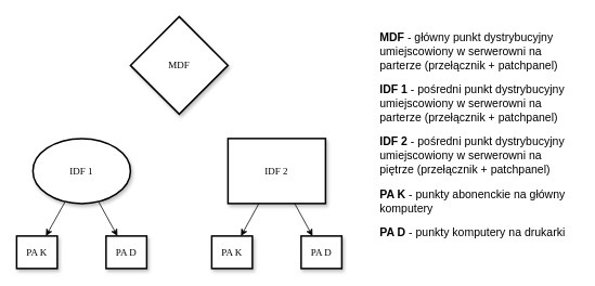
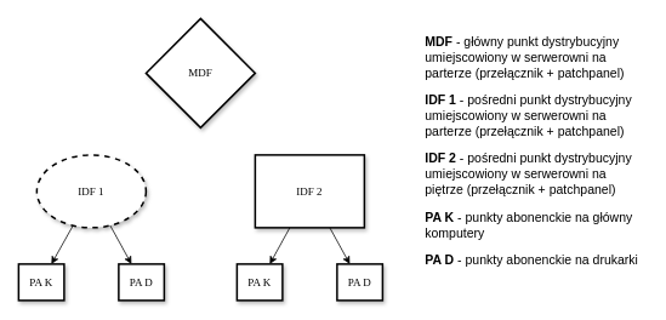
  <mxCell id="0" />
  <mxCell id="1" parent="0" />
  <mxCell id="2" style="rounded=0;orthogonalLoop=1;jettySize=auto;html=1;" edge="1" parent="1" source="4" target="12"><mxGeometry relative="1" as="geometry" /></mxCell>
  <mxCell id="3" style="rounded=0;orthogonalLoop=1;jettySize=auto;html=1;" edge="1" parent="1" source="4" target="11"><mxGeometry relative="1" as="geometry" /></mxCell>
  <mxCell id="4" value="IDF 2" style="whiteSpace=wrap;html=1;shadow=1;comic=0;labelBackgroundColor=none;strokeWidth=2;fontFamily=Verdana;fontSize=12;align=center;rounded=0;" vertex="1" parent="1"><mxGeometry x="280" y="170" width="120" height="80" as="geometry" /></mxCell>
  <mxCell id="5" value="MDF" style="rhombus;whiteSpace=wrap;html=1;shadow=1;comic=0;labelBackgroundColor=none;strokeWidth=2;fontFamily=Verdana;fontSize=12;align=center;" vertex="1" parent="1"><mxGeometry x="160" y="20" width="120" height="120" as="geometry" /></mxCell>
  <mxCell id="6" style="rounded=0;orthogonalLoop=1;jettySize=auto;html=1;" edge="1" parent="1" source="8" target="9"><mxGeometry relative="1" as="geometry" /></mxCell>
  <mxCell id="7" style="rounded=0;orthogonalLoop=1;jettySize=auto;html=1;" edge="1" parent="1" source="8" target="10"><mxGeometry relative="1" as="geometry" /></mxCell>
- <mxCell id="8" value="IDF 1" style="ellipse;whiteSpace=wrap;html=1;rounded=1;shadow=1;comic=0;labelBackgroundColor=none;strokeWidth=2;fontFamily=Verdana;fontSize=12;align=center;" vertex="1" parent="1"><mxGeometry x="40" y="170" width="120" height="80" as="geometry" /></mxCell>
+ <mxCell id="8" value="IDF 1" style="ellipse;whiteSpace=wrap;html=1;rounded=1;shadow=1;comic=0;labelBackgroundColor=none;strokeWidth=2;fontFamily=Verdana;fontSize=12;align=center;dashed=1;" vertex="1" parent="1"><mxGeometry x="40" y="170" width="120" height="80" as="geometry" /></mxCell>
  <mxCell id="9" value="PA K" style="whiteSpace=wrap;html=1;rounded=1;shadow=1;comic=0;labelBackgroundColor=none;strokeWidth=2;fontFamily=Verdana;fontSize=12;align=center;arcSize=0;" vertex="1" parent="1"><mxGeometry x="20" y="290" width="50" height="40" as="geometry" /></mxCell>
  <mxCell id="10" value="PA D" style="whiteSpace=wrap;html=1;rounded=1;shadow=1;comic=0;labelBackgroundColor=none;strokeWidth=2;fontFamily=Verdana;fontSize=12;align=center;arcSize=0;" vertex="1" parent="1"><mxGeometry x="130" y="290" width="50" height="40" as="geometry" /></mxCell>
  <mxCell id="11" value="PA K" style="whiteSpace=wrap;html=1;rounded=1;shadow=1;comic=0;labelBackgroundColor=none;strokeWidth=2;fontFamily=Verdana;fontSize=12;align=center;arcSize=0;" vertex="1" parent="1"><mxGeometry x="260" y="290" width="50" height="40" as="geometry" /></mxCell>
  <mxCell id="12" value="PA D" style="whiteSpace=wrap;html=1;rounded=1;shadow=1;comic=0;labelBackgroundColor=none;strokeWidth=2;fontFamily=Verdana;fontSize=12;align=center;arcSize=0;" vertex="1" parent="1"><mxGeometry x="370" y="290" width="50" height="40" as="geometry" /></mxCell>
  <mxCell id="13" value="" style="shape=table;startSize=0;container=1;collapsible=0;childLayout=tableLayout;fontSize=11;fillColor=none;strokeColor=none;" vertex="1" parent="1"><mxGeometry x="460" y="30" width="250" height="270.0" as="geometry" /></mxCell>
  <mxCell id="14" value="" style="shape=tableRow;horizontal=0;startSize=0;swimlaneHead=0;swimlaneBody=0;strokeColor=inherit;top=0;left=0;bottom=0;right=0;collapsible=0;dropTarget=0;fillColor=none;points=[[0,0.5],[1,0.5]];portConstraint=eastwest;fontSize=16;" vertex="1" parent="13"><mxGeometry width="250" height="65" as="geometry" /></mxCell>
  <mxCell id="15" value="&lt;font style=&quot;font-size: 14px;&quot;&gt;&lt;b&gt;MDF&lt;/b&gt; - główny punkt dystrybucyjny umiejscowiony w serwerowni na parterze (przełącznik + patchpanel)&lt;/font&gt;" style="shape=partialRectangle;html=1;whiteSpace=wrap;connectable=0;strokeColor=inherit;overflow=hidden;fillColor=none;top=0;left=0;bottom=0;right=0;pointerEvents=1;fontSize=12;align=left;spacingLeft=5;" vertex="1" parent="14"><mxGeometry width="250" height="65" as="geometry"><mxRectangle width="250" height="65" as="alternateBounds" /></mxGeometry></mxCell>
  <mxCell id="16" value="" style="shape=tableRow;horizontal=0;startSize=0;swimlaneHead=0;swimlaneBody=0;strokeColor=inherit;top=0;left=0;bottom=0;right=0;collapsible=0;dropTarget=0;fillColor=none;points=[[0,0.5],[1,0.5]];portConstraint=eastwest;fontSize=16;" vertex="1" parent="13"><mxGeometry y="65" width="250" height="63" as="geometry" /></mxCell>
  <mxCell id="17" value="&lt;font style=&quot;font-size: 14px;&quot;&gt;&lt;b&gt;IDF 1&lt;/b&gt; - pośredni punkt dystrybucyjny umiejscowiony w serwerowni na parterze (przełącznik + patchpanel)&lt;br&gt;&lt;/font&gt;" style="shape=partialRectangle;html=1;whiteSpace=wrap;connectable=0;strokeColor=inherit;overflow=hidden;fillColor=none;top=0;left=0;bottom=0;right=0;pointerEvents=1;fontSize=12;align=left;spacingLeft=5;" vertex="1" parent="16"><mxGeometry width="250" height="63" as="geometry"><mxRectangle width="250" height="63" as="alternateBounds" /></mxGeometry></mxCell>
  <mxCell id="18" value="" style="shape=tableRow;horizontal=0;startSize=0;swimlaneHead=0;swimlaneBody=0;strokeColor=inherit;top=0;left=0;bottom=0;right=0;collapsible=0;dropTarget=0;fillColor=none;points=[[0,0.5],[1,0.5]];portConstraint=eastwest;fontSize=16;" vertex="1" parent="13"><mxGeometry y="128" width="250" height="65" as="geometry" /></mxCell>
  <mxCell id="19" value="&lt;font style=&quot;font-size: 14px;&quot;&gt;&lt;b&gt;IDF 2&lt;/b&gt; - pośredni punkt dystrybucyjny umiejscowiony w serwerowni na piętrze (przełącznik + patchpanel)&lt;br&gt;&lt;/font&gt;" style="shape=partialRectangle;html=1;whiteSpace=wrap;connectable=0;strokeColor=inherit;overflow=hidden;fillColor=none;top=0;left=0;bottom=0;right=0;pointerEvents=1;fontSize=12;align=left;spacingLeft=5;" vertex="1" parent="18"><mxGeometry width="250" height="65" as="geometry"><mxRectangle width="250" height="65" as="alternateBounds" /></mxGeometry></mxCell>
  <mxCell id="20" style="shape=tableRow;horizontal=0;startSize=0;swimlaneHead=0;swimlaneBody=0;strokeColor=inherit;top=0;left=0;bottom=0;right=0;collapsible=0;dropTarget=0;fillColor=none;points=[[0,0.5],[1,0.5]];portConstraint=eastwest;fontSize=16;" vertex="1" parent="13"><mxGeometry y="193" width="250" height="47" as="geometry" /></mxCell>
  <mxCell id="21" value="&lt;font style=&quot;font-size: 14px;&quot;&gt;&lt;b&gt;PA K&lt;/b&gt; - punkty abonenckie na główny komputery&lt;br&gt;&lt;/font&gt;" style="shape=partialRectangle;html=1;whiteSpace=wrap;connectable=0;strokeColor=inherit;overflow=hidden;fillColor=none;top=0;left=0;bottom=0;right=0;pointerEvents=1;fontSize=12;align=left;spacingLeft=5;" vertex="1" parent="20"><mxGeometry width="250" height="47" as="geometry"><mxRectangle width="250" height="47" as="alternateBounds" /></mxGeometry></mxCell>
  <mxCell id="22" style="shape=tableRow;horizontal=0;startSize=0;swimlaneHead=0;swimlaneBody=0;strokeColor=inherit;top=0;left=0;bottom=0;right=0;collapsible=0;dropTarget=0;fillColor=none;points=[[0,0.5],[1,0.5]];portConstraint=eastwest;fontSize=16;" vertex="1" parent="13"><mxGeometry y="240" width="250" height="30" as="geometry" /></mxCell>
- <mxCell id="23" value="&lt;font style=&quot;font-size: 14px;&quot;&gt;&lt;b&gt;PA D&lt;/b&gt; - punkty komputery na drukarki&lt;br&gt;&lt;/font&gt;" style="shape=partialRectangle;html=1;whiteSpace=wrap;connectable=0;strokeColor=inherit;overflow=hidden;fillColor=none;top=0;left=0;bottom=0;right=0;pointerEvents=1;fontSize=12;align=left;spacingLeft=5;" vertex="1" parent="22"><mxGeometry width="250" height="30" as="geometry"><mxRectangle width="250" height="30" as="alternateBounds" /></mxGeometry></mxCell>
+ <mxCell id="23" value="&lt;font style=&quot;font-size: 14px;&quot;&gt;&lt;b&gt;PA D&lt;/b&gt; - punkty abonenckie na drukarki&lt;br&gt;&lt;/font&gt;" style="shape=partialRectangle;html=1;whiteSpace=wrap;connectable=0;strokeColor=inherit;overflow=hidden;fillColor=none;top=0;left=0;bottom=0;right=0;pointerEvents=1;fontSize=12;align=left;spacingLeft=5;" vertex="1" parent="22"><mxGeometry width="250" height="30" as="geometry"><mxRectangle width="250" height="30" as="alternateBounds" /></mxGeometry></mxCell>
